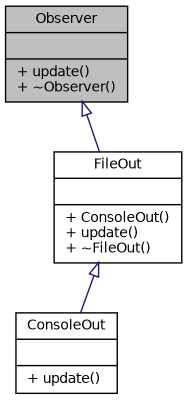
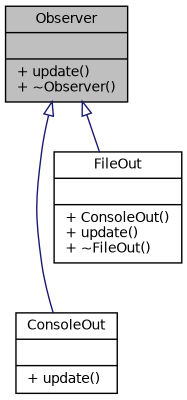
  digraph {
    node [color=black fillcolor=white fontname=Helvetica fontsize=10 shape=record style=filled]
    edge [arrowtail=onormal color=midnightblue dir=back fontname=Helvetica fontsize=10 labelfontname=Helvetica labelfontsize=10 style=solid]
    n1 [fillcolor=grey75 fontcolor=black height=0.2 label="{Observer\n||+ update()\l+ ~Observer()\l}" width=0.4]
    n2 [height=0.2 label="{ConsoleOut\n||+ update()\l}" width=0.4]
    n3 [height=0.2 label="{FileOut\n||+ ConsoleOut()\l+ update()\l+ ~FileOut()\l}" width=0.4]
-   n3 -> n2
+   n1 -> n2
    n1 -> n3
  }
